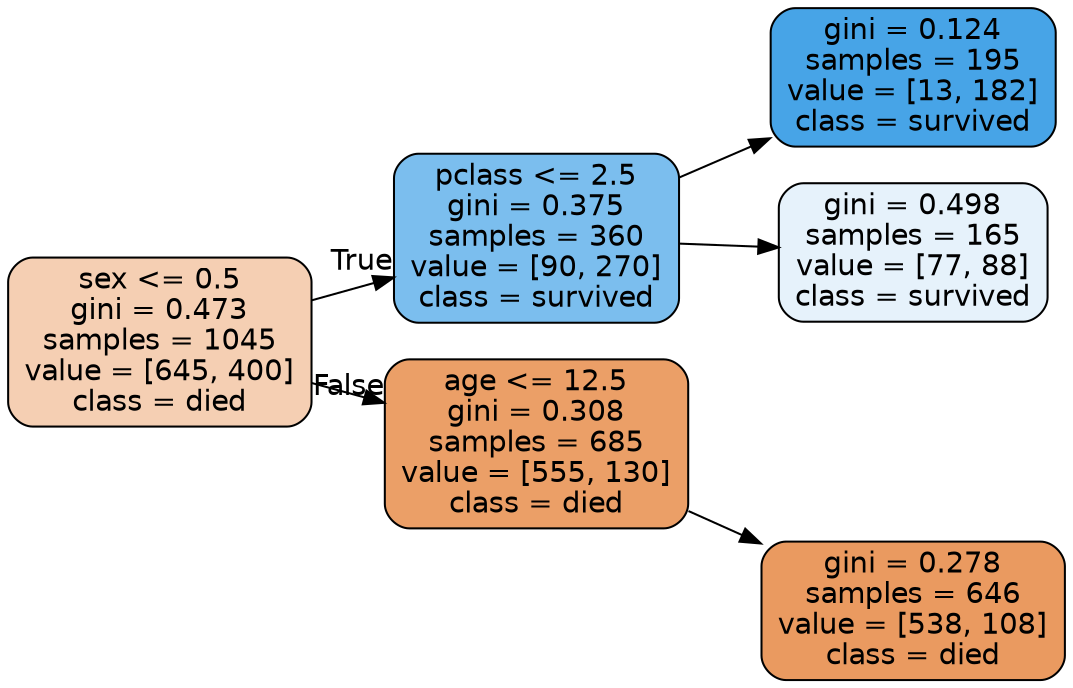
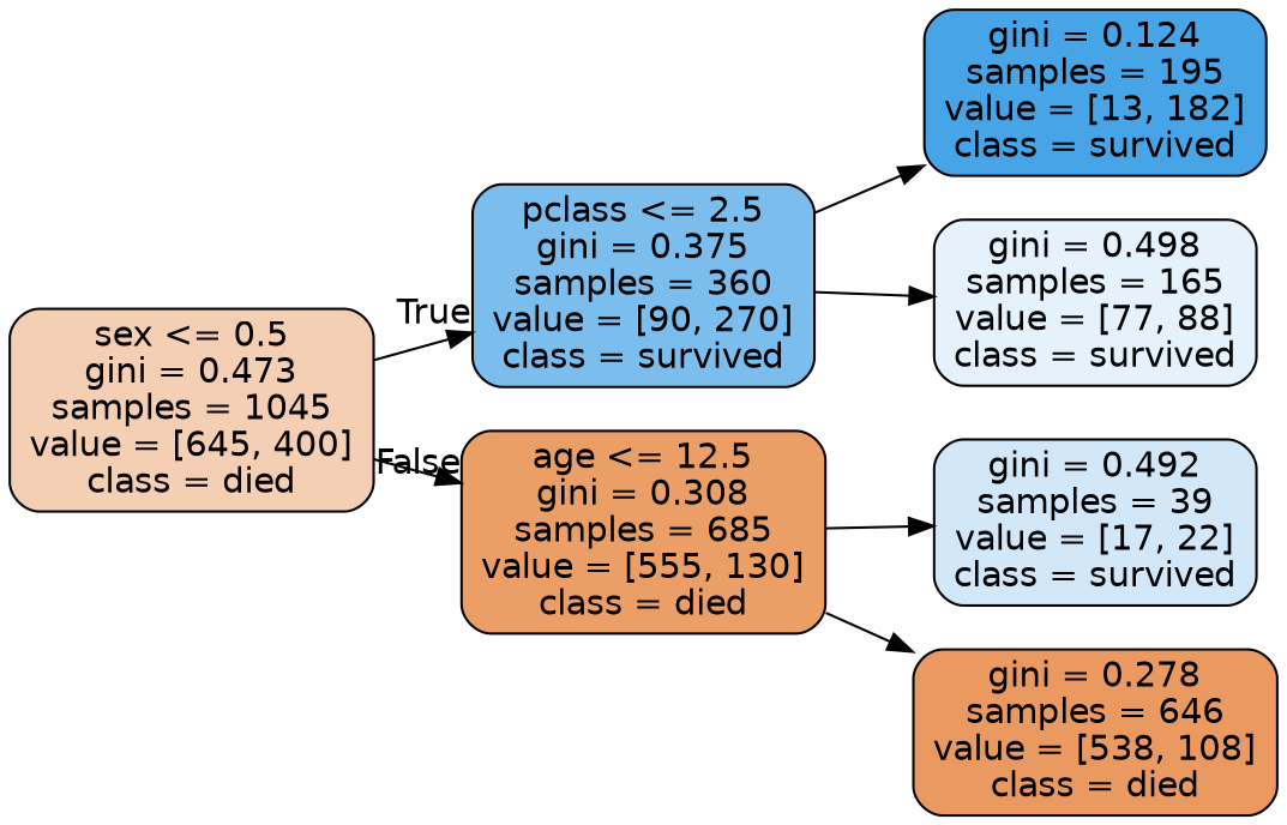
  digraph {
    rankdir=LR
    node [color=black fontname=helvetica shape=box style="filled, rounded"]
    edge [fontname=helvetica]
    n1 [fillcolor="#e5813961" label="sex <= 0.5\ngini = 0.473\nsamples = 1045\nvalue = [645, 400]\nclass = died"]
    n2 [fillcolor="#399de5aa" label="pclass <= 2.5\ngini = 0.375\nsamples = 360\nvalue = [90, 270]\nclass = survived"]
    n3 [fillcolor="#e58139c3" label="age <= 12.5\ngini = 0.308\nsamples = 685\nvalue = [555, 130]\nclass = died"]
    n4 [fillcolor="#399de5ed" label="gini = 0.124\nsamples = 195\nvalue = [13, 182]\nclass = survived"]
    n5 [fillcolor="#399de520" label="gini = 0.498\nsamples = 165\nvalue = [77, 88]\nclass = survived"]
+   n6 [fillcolor="#399de53a" label="gini = 0.492\nsamples = 39\nvalue = [17, 22]\nclass = survived"]
    n7 [fillcolor="#e58139cc" label="gini = 0.278\nsamples = 646\nvalue = [538, 108]\nclass = died"]
    n1 -> n2 [headlabel=True labelangle=45 labeldistance=2.5]
    n1 -> n3 [headlabel=False labelangle=-45 labeldistance=2.5]
    n2 -> n4
    n2 -> n5
+   n3 -> n6
    n3 -> n7
  }
